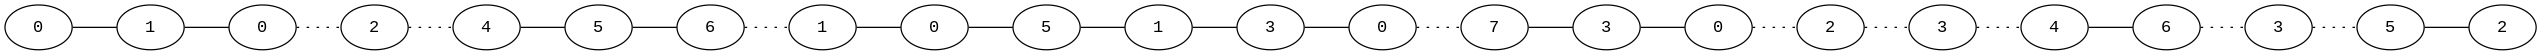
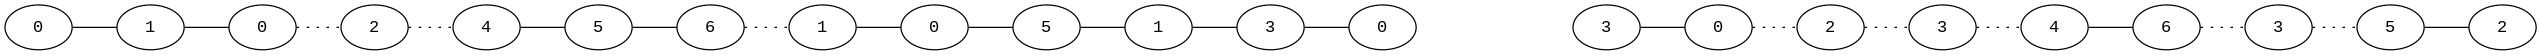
  graph {
    rankdir=LR
    fontname="Liberation Mono"
    node [fontname="Liberation Mono"]
    edge [fontname="Liberation Mono"]
    n1 [label=0]
    n2 [label=1]
    n3 [label=0]
    n4 [label=2]
    n5 [label=4]
    n6 [label=5]
    n7 [label=6]
    n8 [label=1]
    n9 [label=0]
    n10 [label=5]
    n11 [label=1]
    n12 [label=3]
    n13 [label=0]
-   n14 [label=7]
    n15 [label=3]
    n16 [label=0]
    n17 [label=2]
    n18 [label=3]
    n19 [label=4]
    n20 [label=6]
    n21 [label=3]
    n22 [label=5]
    n23 [label=2]
    n1 -- n2
    n2 -- n3
    n3 -- n4 [style=dotted]
    n4 -- n5 [style=dotted]
    n5 -- n6
    n6 -- n7
    n7 -- n8 [style=dotted]
    n8 -- n9
    n9 -- n10
    n10 -- n11
    n11 -- n12
    n12 -- n13
-   n13 -- n14 [style=dotted]
-   n14 -- n15
    n15 -- n16
    n16 -- n17 [style=dotted]
    n17 -- n18 [style=dotted]
    n18 -- n19 [style=dotted]
    n19 -- n20
    n20 -- n21 [style=dotted]
    n21 -- n22 [style=dotted]
    n22 -- n23
  }
